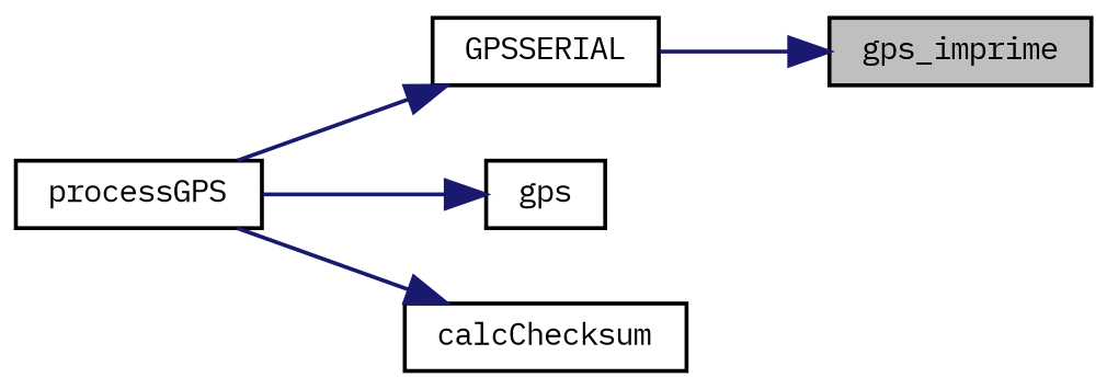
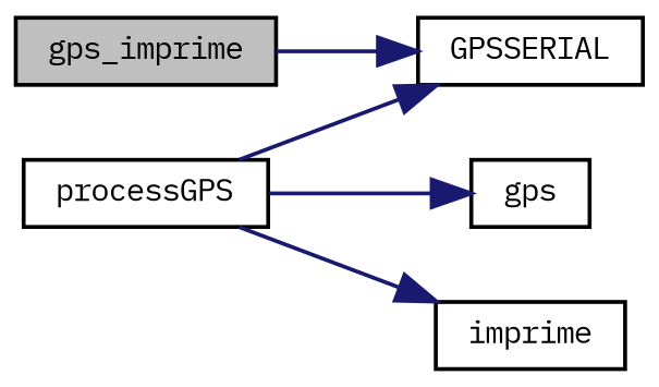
  digraph {
    fontname="IBM Plex Mono"
    rankdir=LR
    node [color=black fontname="IBM Plex Mono" fontsize=8 shape=record]
    edge [color=midnightblue fontname="IBM Plex Mono" fontsize=8 labelfontname=DejaVuSansMono labelfontsize=8 style=solid]
    n1 [fillcolor=grey75 fontcolor=black height=0.2 label=gps_imprime style=filled width=0.4]
    n2 [height=0.2 label=GPSSERIAL width=0.4]
    n3 [height=0.2 label=processGPS width=0.4]
    n4 [height=0.2 label=gps width=0.4]
-   n5 [height=0.2 label=calcChecksum width=0.4]
-   n2 -> n1
+   n5 [height=0.2 label=imprime width=0.4]
+   n1 -> n2
    n3 -> n2
    n3 -> n4
    n3 -> n5
  }
